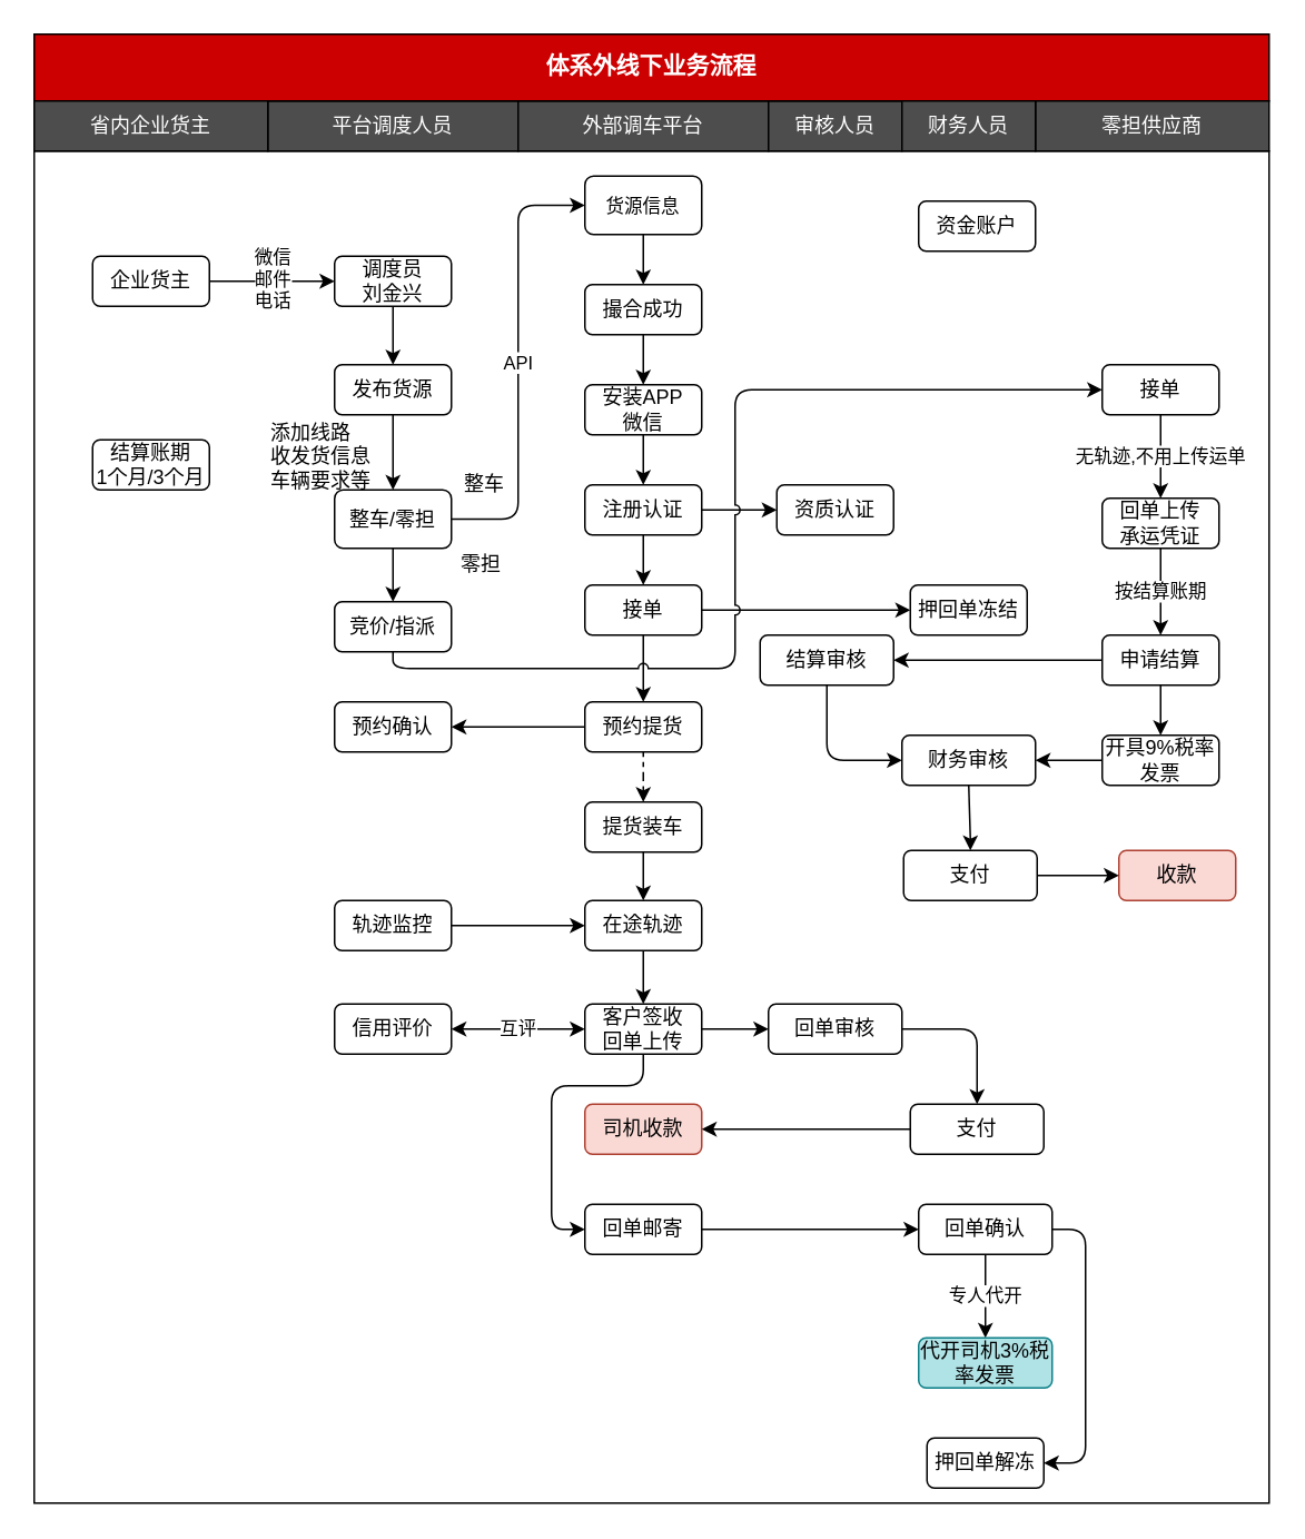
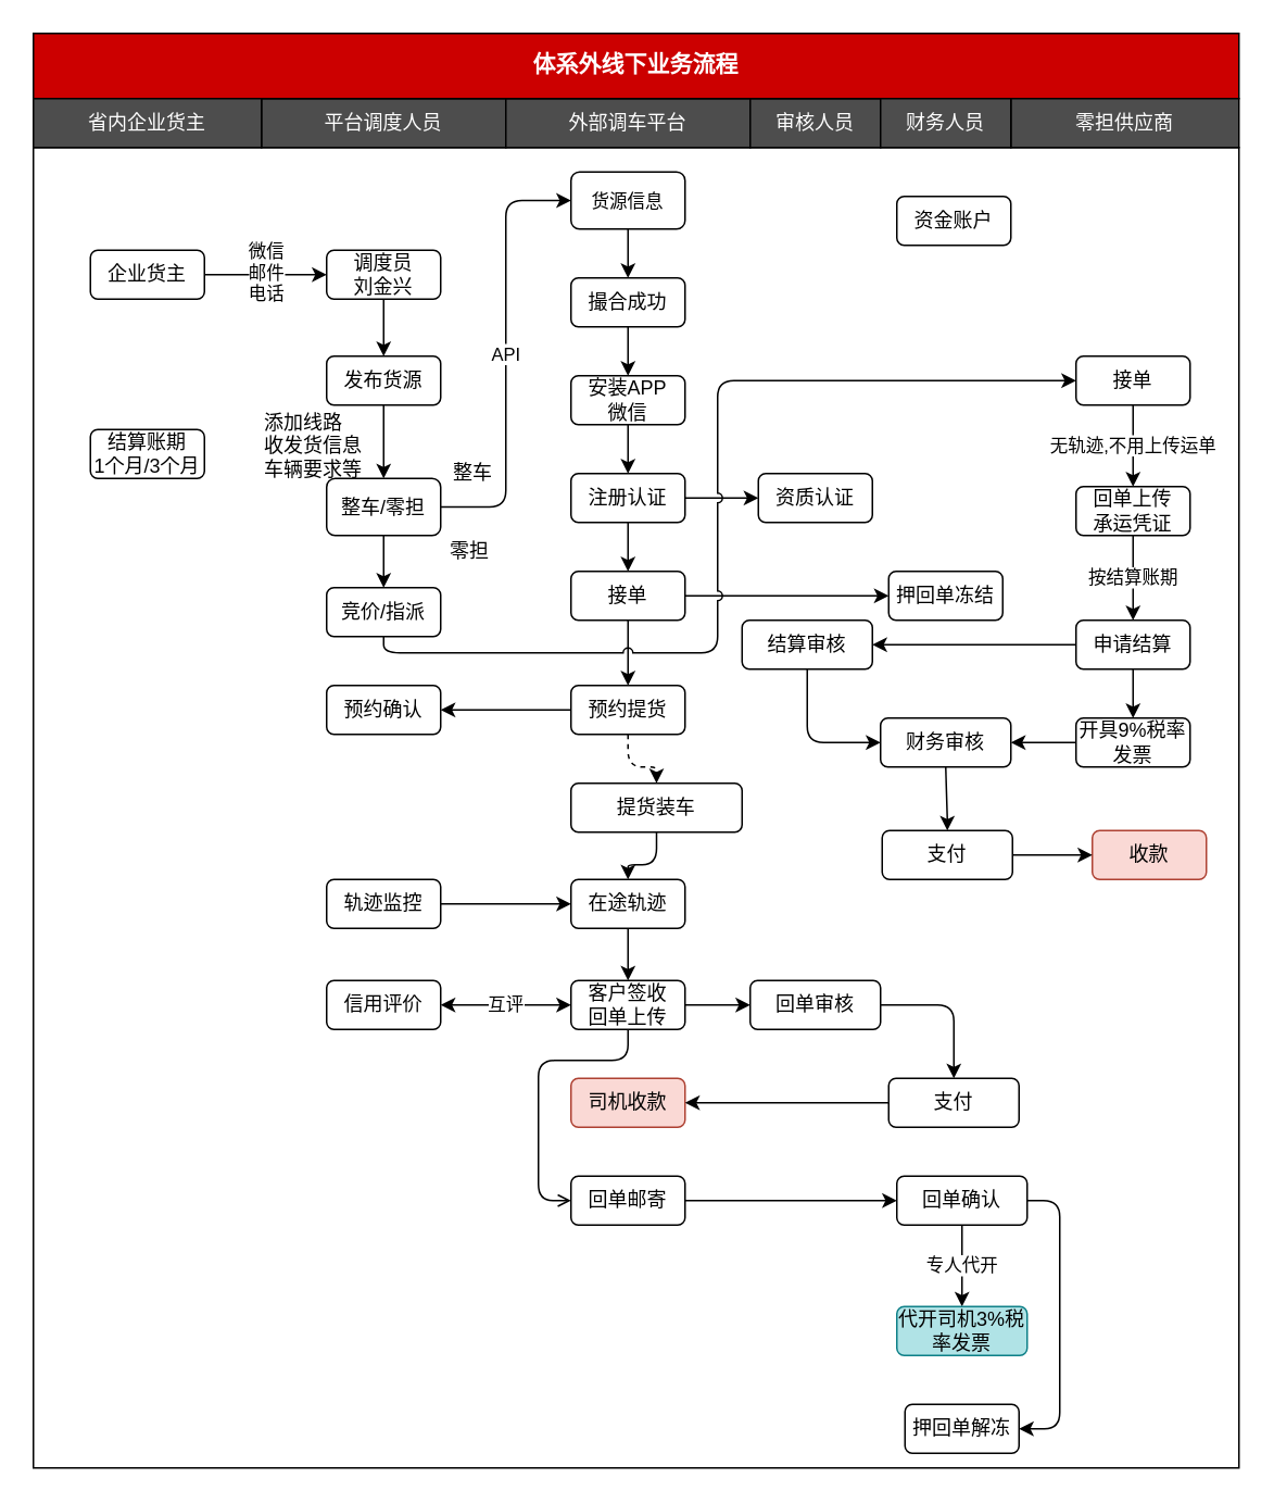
  <mxCell id="0" />
  <mxCell id="1" parent="0" />
  <mxCell id="2" value="" style="rounded=0;whiteSpace=wrap;html=1;fontFamily=Courier New;fontColor=#000000;" vertex="1" parent="1"><mxGeometry x="20" y="90" width="740" height="810" as="geometry" /></mxCell>
  <mxCell id="3" value="平台调度人员" style="rounded=0;whiteSpace=wrap;html=1;fillColor=#4D4D4D;fontColor=#FFFFFF;" vertex="1" parent="1"><mxGeometry x="160" y="60" width="150" height="30" as="geometry" /></mxCell>
  <mxCell id="4" value="&lt;span style=&quot;white-space: normal&quot;&gt;外部调车平台&lt;/span&gt;" style="rounded=0;whiteSpace=wrap;html=1;fillColor=#4D4D4D;fontColor=#FFFFFF;" vertex="1" parent="1"><mxGeometry x="310" y="60" width="150" height="30" as="geometry" /></mxCell>
  <mxCell id="5" value="审核人员" style="rounded=0;whiteSpace=wrap;html=1;fillColor=#4D4D4D;fontColor=#FFFFFF;" vertex="1" parent="1"><mxGeometry x="460" y="60" width="80" height="30" as="geometry" /></mxCell>
  <mxCell id="6" value="体系外线下业务流程" style="rounded=0;whiteSpace=wrap;html=1;fillColor=#CC0000;fontColor=#FFFFFF;fontSize=14;fontStyle=1;fontFamily=Courier New;" vertex="1" parent="1"><mxGeometry x="20" y="20" width="740" height="40" as="geometry" /></mxCell>
  <mxCell id="7" value="企业货主" style="rounded=1;whiteSpace=wrap;html=1;" vertex="1" parent="1"><mxGeometry x="55" y="153" width="70" height="30" as="geometry" /></mxCell>
  <mxCell id="8" value="省内企业货主" style="rounded=0;whiteSpace=wrap;html=1;fillColor=#4D4D4D;fontColor=#FFFFFF;" vertex="1" parent="1"><mxGeometry x="20" y="60" width="140" height="30" as="geometry" /></mxCell>
  <mxCell id="9" style="edgeStyle=orthogonalEdgeStyle;rounded=0;orthogonalLoop=1;jettySize=auto;html=1;entryX=0.5;entryY=0;entryDx=0;entryDy=0;" edge="1" parent="1" source="10" target="44"><mxGeometry relative="1" as="geometry" /></mxCell>
  <mxCell id="10" value="调度员&lt;br&gt;刘金兴" style="rounded=1;whiteSpace=wrap;html=1;" vertex="1" parent="1"><mxGeometry x="200" y="153" width="70" height="30" as="geometry" /></mxCell>
  <mxCell id="11" value="零担供应商" style="rounded=0;whiteSpace=wrap;html=1;fillColor=#4D4D4D;fontColor=#FFFFFF;" vertex="1" parent="1"><mxGeometry x="620" y="60" width="140" height="30" as="geometry" /></mxCell>
  <mxCell id="12" value="微信&lt;br&gt;邮件&lt;br&gt;电话" style="edgeStyle=orthogonalEdgeStyle;rounded=1;orthogonalLoop=1;jettySize=auto;html=1;strokeWidth=1;fontFamily=Courier New;fontColor=#000000;entryX=0;entryY=0.5;entryDx=0;entryDy=0;exitX=1;exitY=0.5;exitDx=0;exitDy=0;strokeColor=#000000;" edge="1" parent="1" source="7" target="10"><mxGeometry relative="1" as="geometry"><Array as="points"><mxPoint x="190" y="168" /><mxPoint x="190" y="168" /></Array></mxGeometry></mxCell>
  <mxCell id="13" value="按结算账期" style="edgeStyle=orthogonalEdgeStyle;rounded=1;comic=0;jumpStyle=gap;jumpSize=6;orthogonalLoop=1;jettySize=auto;html=1;shadow=0;exitX=0.5;exitY=1;exitDx=0;exitDy=0;" edge="1" parent="1" source="68" target="16"><mxGeometry relative="1" as="geometry"><mxPoint x="695" y="310" as="sourcePoint" /></mxGeometry></mxCell>
  <mxCell id="14" style="edgeStyle=orthogonalEdgeStyle;rounded=1;jumpStyle=arc;orthogonalLoop=1;jettySize=auto;html=1;entryX=1;entryY=0.5;entryDx=0;entryDy=0;" edge="1" parent="1" source="16" target="18"><mxGeometry relative="1" as="geometry" /></mxCell>
  <mxCell id="15" style="edgeStyle=orthogonalEdgeStyle;rounded=1;jumpStyle=arc;orthogonalLoop=1;jettySize=auto;html=1;" edge="1" parent="1" source="16" target="78"><mxGeometry relative="1" as="geometry" /></mxCell>
  <mxCell id="16" value="申请结算" style="rounded=1;whiteSpace=wrap;html=1;" vertex="1" parent="1"><mxGeometry x="660" y="380" width="70" height="30" as="geometry" /></mxCell>
  <mxCell id="17" style="edgeStyle=orthogonalEdgeStyle;rounded=1;jumpStyle=arc;orthogonalLoop=1;jettySize=auto;html=1;entryX=0;entryY=0.5;entryDx=0;entryDy=0;exitX=0.5;exitY=1;exitDx=0;exitDy=0;" edge="1" parent="1" source="18" target="30"><mxGeometry relative="1" as="geometry" /></mxCell>
  <mxCell id="18" value="结算审核" style="rounded=1;whiteSpace=wrap;html=1;" vertex="1" parent="1"><mxGeometry x="455" y="380" width="80" height="30" as="geometry" /></mxCell>
  <mxCell id="19" value="结算账期&lt;br&gt;1个月/3个月" style="rounded=1;whiteSpace=wrap;html=1;" vertex="1" parent="1"><mxGeometry x="55" y="263" width="70" height="30" as="geometry" /></mxCell>
  <mxCell id="20" style="edgeStyle=orthogonalEdgeStyle;rounded=1;orthogonalLoop=1;jettySize=auto;html=1;entryX=0.5;entryY=0;entryDx=0;entryDy=0;" edge="1" parent="1" source="21" target="49"><mxGeometry relative="1" as="geometry" /></mxCell>
  <mxCell id="21" value="撮合成功" style="rounded=1;whiteSpace=wrap;html=1;" vertex="1" parent="1"><mxGeometry x="350" y="170" width="70" height="30" as="geometry" /></mxCell>
  <mxCell id="22" style="edgeStyle=orthogonalEdgeStyle;rounded=1;orthogonalLoop=1;jettySize=auto;html=1;" edge="1" parent="1" source="24" target="53"><mxGeometry relative="1" as="geometry" /></mxCell>
  <mxCell id="23" style="edgeStyle=orthogonalEdgeStyle;rounded=1;jumpStyle=arc;orthogonalLoop=1;jettySize=auto;html=1;entryX=0;entryY=0.5;entryDx=0;entryDy=0;" edge="1" parent="1" source="24" target="50"><mxGeometry relative="1" as="geometry" /></mxCell>
  <mxCell id="24" value="注册认证" style="rounded=1;whiteSpace=wrap;html=1;" vertex="1" parent="1"><mxGeometry x="350" y="290" width="70" height="30" as="geometry" /></mxCell>
  <mxCell id="25" style="edgeStyle=orthogonalEdgeStyle;rounded=1;orthogonalLoop=1;jettySize=auto;html=1;entryX=0;entryY=0.5;entryDx=0;entryDy=0;" edge="1" parent="1" source="27" target="35"><mxGeometry relative="1" as="geometry" /></mxCell>
- <mxCell id="26" style="edgeStyle=orthogonalEdgeStyle;rounded=1;jumpStyle=arc;orthogonalLoop=1;jettySize=auto;html=1;entryX=0;entryY=0.5;entryDx=0;entryDy=0;startArrow=none;startFill=0;" edge="1" parent="1" source="27" target="38"><mxGeometry relative="1" as="geometry"><Array as="points"><mxPoint x="385" y="650" /><mxPoint x="330" y="650" /><mxPoint x="330" y="736" /></Array></mxGeometry></mxCell>
+ <mxCell id="26" style="edgeStyle=orthogonalEdgeStyle;rounded=1;jumpStyle=arc;orthogonalLoop=1;jettySize=auto;html=1;entryX=0;entryY=0.5;entryDx=0;entryDy=0;startArrow=none;startFill=0;endArrow=open;" edge="1" parent="1" source="27" target="38"><mxGeometry relative="1" as="geometry"><Array as="points"><mxPoint x="385" y="650" /><mxPoint x="330" y="650" /><mxPoint x="330" y="736" /></Array></mxGeometry></mxCell>
  <mxCell id="27" value="客户签收&lt;br&gt;回单上传" style="rounded=1;whiteSpace=wrap;html=1;" vertex="1" parent="1"><mxGeometry x="350" y="601" width="70" height="30" as="geometry" /></mxCell>
  <mxCell id="28" value="收款" style="rounded=1;whiteSpace=wrap;html=1;fillColor=#fad9d5;strokeColor=#ae4132;" vertex="1" parent="1"><mxGeometry x="670" y="509" width="70" height="30" as="geometry" /></mxCell>
  <mxCell id="29" style="edgeStyle=orthogonalEdgeStyle;rounded=1;jumpStyle=arc;orthogonalLoop=1;jettySize=auto;html=1;" edge="1" parent="1" source="30" target="80"><mxGeometry relative="1" as="geometry" /></mxCell>
  <mxCell id="30" value="财务审核" style="rounded=1;whiteSpace=wrap;html=1;" vertex="1" parent="1"><mxGeometry x="540" y="440" width="80" height="30" as="geometry" /></mxCell>
  <mxCell id="31" value="API" style="edgeStyle=orthogonalEdgeStyle;rounded=1;orthogonalLoop=1;jettySize=auto;html=1;entryX=0;entryY=0.5;entryDx=0;entryDy=0;exitX=1;exitY=0.5;exitDx=0;exitDy=0;" edge="1" parent="1" source="33" target="46"><mxGeometry relative="1" as="geometry"><mxPoint x="660" y="125" as="targetPoint" /><Array as="points"><mxPoint x="310" y="310" /><mxPoint x="310" y="123" /></Array></mxGeometry></mxCell>
  <mxCell id="32" style="edgeStyle=orthogonalEdgeStyle;rounded=1;jumpStyle=arc;orthogonalLoop=1;jettySize=auto;html=1;entryX=0.5;entryY=0;entryDx=0;entryDy=0;" edge="1" parent="1" source="33" target="74"><mxGeometry relative="1" as="geometry" /></mxCell>
  <mxCell id="33" value="整车/零担" style="rounded=1;whiteSpace=wrap;html=1;" vertex="1" parent="1"><mxGeometry x="200" y="293" width="70" height="35" as="geometry" /></mxCell>
  <mxCell id="34" style="edgeStyle=orthogonalEdgeStyle;rounded=1;jumpStyle=arc;orthogonalLoop=1;jettySize=auto;html=1;entryX=0.5;entryY=0;entryDx=0;entryDy=0;" edge="1" parent="1" source="35" target="65"><mxGeometry relative="1" as="geometry" /></mxCell>
  <mxCell id="35" value="回单审核" style="rounded=1;whiteSpace=wrap;html=1;" vertex="1" parent="1"><mxGeometry x="460" y="601" width="80" height="30" as="geometry" /></mxCell>
  <mxCell id="36" value="司机收款" style="rounded=1;whiteSpace=wrap;html=1;fillColor=#fad9d5;strokeColor=#ae4132;" vertex="1" parent="1"><mxGeometry x="350" y="661" width="70" height="30" as="geometry" /></mxCell>
  <mxCell id="37" style="edgeStyle=orthogonalEdgeStyle;rounded=1;orthogonalLoop=1;jettySize=auto;html=1;entryX=0;entryY=0.5;entryDx=0;entryDy=0;" edge="1" parent="1" source="38" target="41"><mxGeometry relative="1" as="geometry" /></mxCell>
  <mxCell id="38" value="回单邮寄" style="rounded=1;whiteSpace=wrap;html=1;" vertex="1" parent="1"><mxGeometry x="350" y="721" width="70" height="30" as="geometry" /></mxCell>
  <mxCell id="39" value="专人代开" style="edgeStyle=orthogonalEdgeStyle;rounded=1;comic=0;jumpStyle=gap;jumpSize=6;orthogonalLoop=1;jettySize=auto;html=1;shadow=0;startArrow=none;startFill=0;strokeColor=#000000;" edge="1" parent="1" source="41" target="42"><mxGeometry relative="1" as="geometry" /></mxCell>
  <mxCell id="40" style="edgeStyle=orthogonalEdgeStyle;rounded=1;orthogonalLoop=1;jettySize=auto;html=1;entryX=1;entryY=0.5;entryDx=0;entryDy=0;" edge="1" parent="1" source="41" target="66"><mxGeometry relative="1" as="geometry"><Array as="points"><mxPoint x="650" y="736" /><mxPoint x="650" y="876" /></Array></mxGeometry></mxCell>
  <mxCell id="41" value="回单确认" style="rounded=1;whiteSpace=wrap;html=1;" vertex="1" parent="1"><mxGeometry x="550" y="721" width="80" height="30" as="geometry" /></mxCell>
  <mxCell id="42" value="代开司机3%税率发票" style="rounded=1;whiteSpace=wrap;html=1;fillColor=#b0e3e6;strokeColor=#0e8088;" vertex="1" parent="1"><mxGeometry x="550" y="801" width="80" height="30" as="geometry" /></mxCell>
  <mxCell id="43" style="edgeStyle=orthogonalEdgeStyle;rounded=0;orthogonalLoop=1;jettySize=auto;html=1;entryX=0.5;entryY=0;entryDx=0;entryDy=0;" edge="1" parent="1" source="44" target="33"><mxGeometry relative="1" as="geometry" /></mxCell>
  <mxCell id="44" value="发布货源" style="rounded=1;whiteSpace=wrap;html=1;" vertex="1" parent="1"><mxGeometry x="200" y="218" width="70" height="30" as="geometry" /></mxCell>
  <mxCell id="45" style="edgeStyle=orthogonalEdgeStyle;rounded=1;orthogonalLoop=1;jettySize=auto;html=1;entryX=0.5;entryY=0;entryDx=0;entryDy=0;" edge="1" parent="1" source="46" target="21"><mxGeometry relative="1" as="geometry" /></mxCell>
  <mxCell id="46" value="&lt;font face=&quot;courier new&quot;&gt;&lt;span style=&quot;font-size: 11px ; background-color: rgb(255 , 255 , 255)&quot;&gt;货源信息&lt;/span&gt;&lt;/font&gt;" style="rounded=1;whiteSpace=wrap;html=1;" vertex="1" parent="1"><mxGeometry x="350" y="105" width="70" height="35" as="geometry" /></mxCell>
  <mxCell id="47" value="整车" style="text;html=1;strokeColor=none;fillColor=none;align=center;verticalAlign=middle;whiteSpace=wrap;rounded=0;" vertex="1" parent="1"><mxGeometry x="270" y="280" width="40" height="20" as="geometry" /></mxCell>
  <mxCell id="48" style="edgeStyle=orthogonalEdgeStyle;rounded=1;orthogonalLoop=1;jettySize=auto;html=1;entryX=0.5;entryY=0;entryDx=0;entryDy=0;" edge="1" parent="1" source="49" target="24"><mxGeometry relative="1" as="geometry" /></mxCell>
  <mxCell id="49" value="安装APP&lt;br&gt;微信" style="rounded=1;whiteSpace=wrap;html=1;" vertex="1" parent="1"><mxGeometry x="350" y="230" width="70" height="30" as="geometry" /></mxCell>
  <mxCell id="50" value="资质认证" style="rounded=1;whiteSpace=wrap;html=1;" vertex="1" parent="1"><mxGeometry x="465" y="290" width="70" height="30" as="geometry" /></mxCell>
  <mxCell id="51" value="" style="edgeStyle=orthogonalEdgeStyle;rounded=1;orthogonalLoop=1;jettySize=auto;html=1;" edge="1" parent="1" source="53" target="56"><mxGeometry relative="1" as="geometry" /></mxCell>
  <mxCell id="52" style="edgeStyle=orthogonalEdgeStyle;rounded=1;orthogonalLoop=1;jettySize=auto;html=1;entryX=0;entryY=0.5;entryDx=0;entryDy=0;" edge="1" parent="1" source="53" target="58"><mxGeometry relative="1" as="geometry" /></mxCell>
  <mxCell id="53" value="接单" style="rounded=1;whiteSpace=wrap;html=1;" vertex="1" parent="1"><mxGeometry x="350" y="350" width="70" height="30" as="geometry" /></mxCell>
  <mxCell id="54" style="edgeStyle=orthogonalEdgeStyle;rounded=1;orthogonalLoop=1;jettySize=auto;html=1;entryX=1;entryY=0.5;entryDx=0;entryDy=0;" edge="1" parent="1" source="56" target="57"><mxGeometry relative="1" as="geometry" /></mxCell>
  <mxCell id="55" style="edgeStyle=orthogonalEdgeStyle;rounded=1;orthogonalLoop=1;jettySize=auto;html=1;dashed=1;" edge="1" parent="1" source="56" target="60"><mxGeometry relative="1" as="geometry" /></mxCell>
  <mxCell id="56" value="预约提货" style="rounded=1;whiteSpace=wrap;html=1;" vertex="1" parent="1"><mxGeometry x="350" y="420" width="70" height="30" as="geometry" /></mxCell>
  <mxCell id="57" value="预约确认" style="rounded=1;whiteSpace=wrap;html=1;" vertex="1" parent="1"><mxGeometry x="200" y="420" width="70" height="30" as="geometry" /></mxCell>
  <mxCell id="58" value="押回单冻结" style="rounded=1;whiteSpace=wrap;html=1;" vertex="1" parent="1"><mxGeometry x="545" y="350" width="70" height="30" as="geometry" /></mxCell>
  <mxCell id="59" style="edgeStyle=orthogonalEdgeStyle;rounded=1;orthogonalLoop=1;jettySize=auto;html=1;" edge="1" parent="1" source="60" target="62"><mxGeometry relative="1" as="geometry" /></mxCell>
- <mxCell id="60" value="提货装车" style="rounded=1;whiteSpace=wrap;html=1;" vertex="1" parent="1"><mxGeometry x="350" y="480" width="70" height="30" as="geometry" /></mxCell>
+ <mxCell id="60" value="提货装车" style="rounded=1;whiteSpace=wrap;html=1;" vertex="1" parent="1"><mxGeometry x="350" y="480" width="105" height="30" as="geometry" /></mxCell>
  <mxCell id="61" style="edgeStyle=orthogonalEdgeStyle;rounded=1;orthogonalLoop=1;jettySize=auto;html=1;entryX=0.5;entryY=0;entryDx=0;entryDy=0;" edge="1" parent="1" source="62" target="27"><mxGeometry relative="1" as="geometry" /></mxCell>
  <mxCell id="62" value="在途轨迹" style="rounded=1;whiteSpace=wrap;html=1;" vertex="1" parent="1"><mxGeometry x="350" y="539" width="70" height="30" as="geometry" /></mxCell>
  <mxCell id="63" value="资金账户" style="rounded=1;whiteSpace=wrap;html=1;" vertex="1" parent="1"><mxGeometry x="550" y="120" width="70" height="30" as="geometry" /></mxCell>
  <mxCell id="64" style="edgeStyle=orthogonalEdgeStyle;rounded=1;orthogonalLoop=1;jettySize=auto;html=1;" edge="1" parent="1" source="65" target="36"><mxGeometry relative="1" as="geometry" /></mxCell>
  <mxCell id="65" value="支付" style="rounded=1;whiteSpace=wrap;html=1;" vertex="1" parent="1"><mxGeometry x="545" y="661" width="80" height="30" as="geometry" /></mxCell>
  <mxCell id="66" value="押回单解冻" style="rounded=1;whiteSpace=wrap;html=1;" vertex="1" parent="1"><mxGeometry x="555" y="861" width="70" height="30" as="geometry" /></mxCell>
  <mxCell id="67" value="添加线路&lt;br&gt;收发货信息&lt;br&gt;车辆要求等" style="text;html=1;" vertex="1" parent="1"><mxGeometry x="160" y="245" width="60" height="30" as="geometry" /></mxCell>
  <mxCell id="68" value="回单上传&lt;br&gt;承运凭证" style="rounded=1;whiteSpace=wrap;html=1;" vertex="1" parent="1"><mxGeometry x="660" y="298" width="70" height="30" as="geometry" /></mxCell>
  <mxCell id="69" value="无轨迹,不用上传运单" style="edgeStyle=orthogonalEdgeStyle;rounded=1;orthogonalLoop=1;jettySize=auto;html=1;entryX=0.5;entryY=0;entryDx=0;entryDy=0;" edge="1" parent="1" source="70" target="68"><mxGeometry relative="1" as="geometry" /></mxCell>
  <mxCell id="70" value="接单" style="rounded=1;whiteSpace=wrap;html=1;" vertex="1" parent="1"><mxGeometry x="660" y="218" width="70" height="30" as="geometry" /></mxCell>
  <mxCell id="71" value="零担" style="text;html=1;strokeColor=none;fillColor=none;align=center;verticalAlign=middle;whiteSpace=wrap;rounded=0;" vertex="1" parent="1"><mxGeometry x="268" y="328" width="40" height="20" as="geometry" /></mxCell>
  <mxCell id="72" value="财务人员" style="rounded=0;whiteSpace=wrap;html=1;fillColor=#4D4D4D;fontColor=#FFFFFF;" vertex="1" parent="1"><mxGeometry x="540" y="60" width="80" height="30" as="geometry" /></mxCell>
  <mxCell id="73" style="edgeStyle=orthogonalEdgeStyle;rounded=1;jumpStyle=arc;orthogonalLoop=1;jettySize=auto;html=1;entryX=0;entryY=0.5;entryDx=0;entryDy=0;startArrow=none;startFill=0;exitX=0.5;exitY=1;exitDx=0;exitDy=0;" edge="1" parent="1" source="74" target="70"><mxGeometry relative="1" as="geometry"><Array as="points"><mxPoint x="235" y="400" /><mxPoint x="440" y="400" /><mxPoint x="440" y="233" /></Array></mxGeometry></mxCell>
  <mxCell id="74" value="竞价/指派" style="rounded=1;whiteSpace=wrap;html=1;" vertex="1" parent="1"><mxGeometry x="200" y="360" width="70" height="30" as="geometry" /></mxCell>
  <mxCell id="75" style="edgeStyle=orthogonalEdgeStyle;rounded=1;jumpStyle=arc;orthogonalLoop=1;jettySize=auto;html=1;entryX=0;entryY=0.5;entryDx=0;entryDy=0;" edge="1" parent="1" source="76" target="62"><mxGeometry relative="1" as="geometry" /></mxCell>
  <mxCell id="76" value="轨迹监控" style="rounded=1;whiteSpace=wrap;html=1;" vertex="1" parent="1"><mxGeometry x="200" y="539" width="70" height="30" as="geometry" /></mxCell>
  <mxCell id="77" style="edgeStyle=orthogonalEdgeStyle;rounded=1;jumpStyle=arc;orthogonalLoop=1;jettySize=auto;html=1;entryX=1;entryY=0.5;entryDx=0;entryDy=0;" edge="1" parent="1" source="78" target="30"><mxGeometry relative="1" as="geometry" /></mxCell>
  <mxCell id="78" value="开具9%税率发票" style="rounded=1;whiteSpace=wrap;html=1;" vertex="1" parent="1"><mxGeometry x="660" y="440" width="70" height="30" as="geometry" /></mxCell>
  <mxCell id="79" style="edgeStyle=orthogonalEdgeStyle;rounded=1;jumpStyle=arc;orthogonalLoop=1;jettySize=auto;html=1;" edge="1" parent="1" source="80" target="28"><mxGeometry relative="1" as="geometry" /></mxCell>
  <mxCell id="80" value="支付" style="rounded=1;whiteSpace=wrap;html=1;" vertex="1" parent="1"><mxGeometry x="541" y="509" width="80" height="30" as="geometry" /></mxCell>
  <mxCell id="81" value="互评" style="edgeStyle=orthogonalEdgeStyle;rounded=1;jumpStyle=arc;orthogonalLoop=1;jettySize=auto;html=1;entryX=0;entryY=0.5;entryDx=0;entryDy=0;startArrow=classic;startFill=1;" edge="1" parent="1" source="82" target="27"><mxGeometry relative="1" as="geometry" /></mxCell>
  <mxCell id="82" value="信用评价" style="rounded=1;whiteSpace=wrap;html=1;" vertex="1" parent="1"><mxGeometry x="200" y="601" width="70" height="30" as="geometry" /></mxCell>
